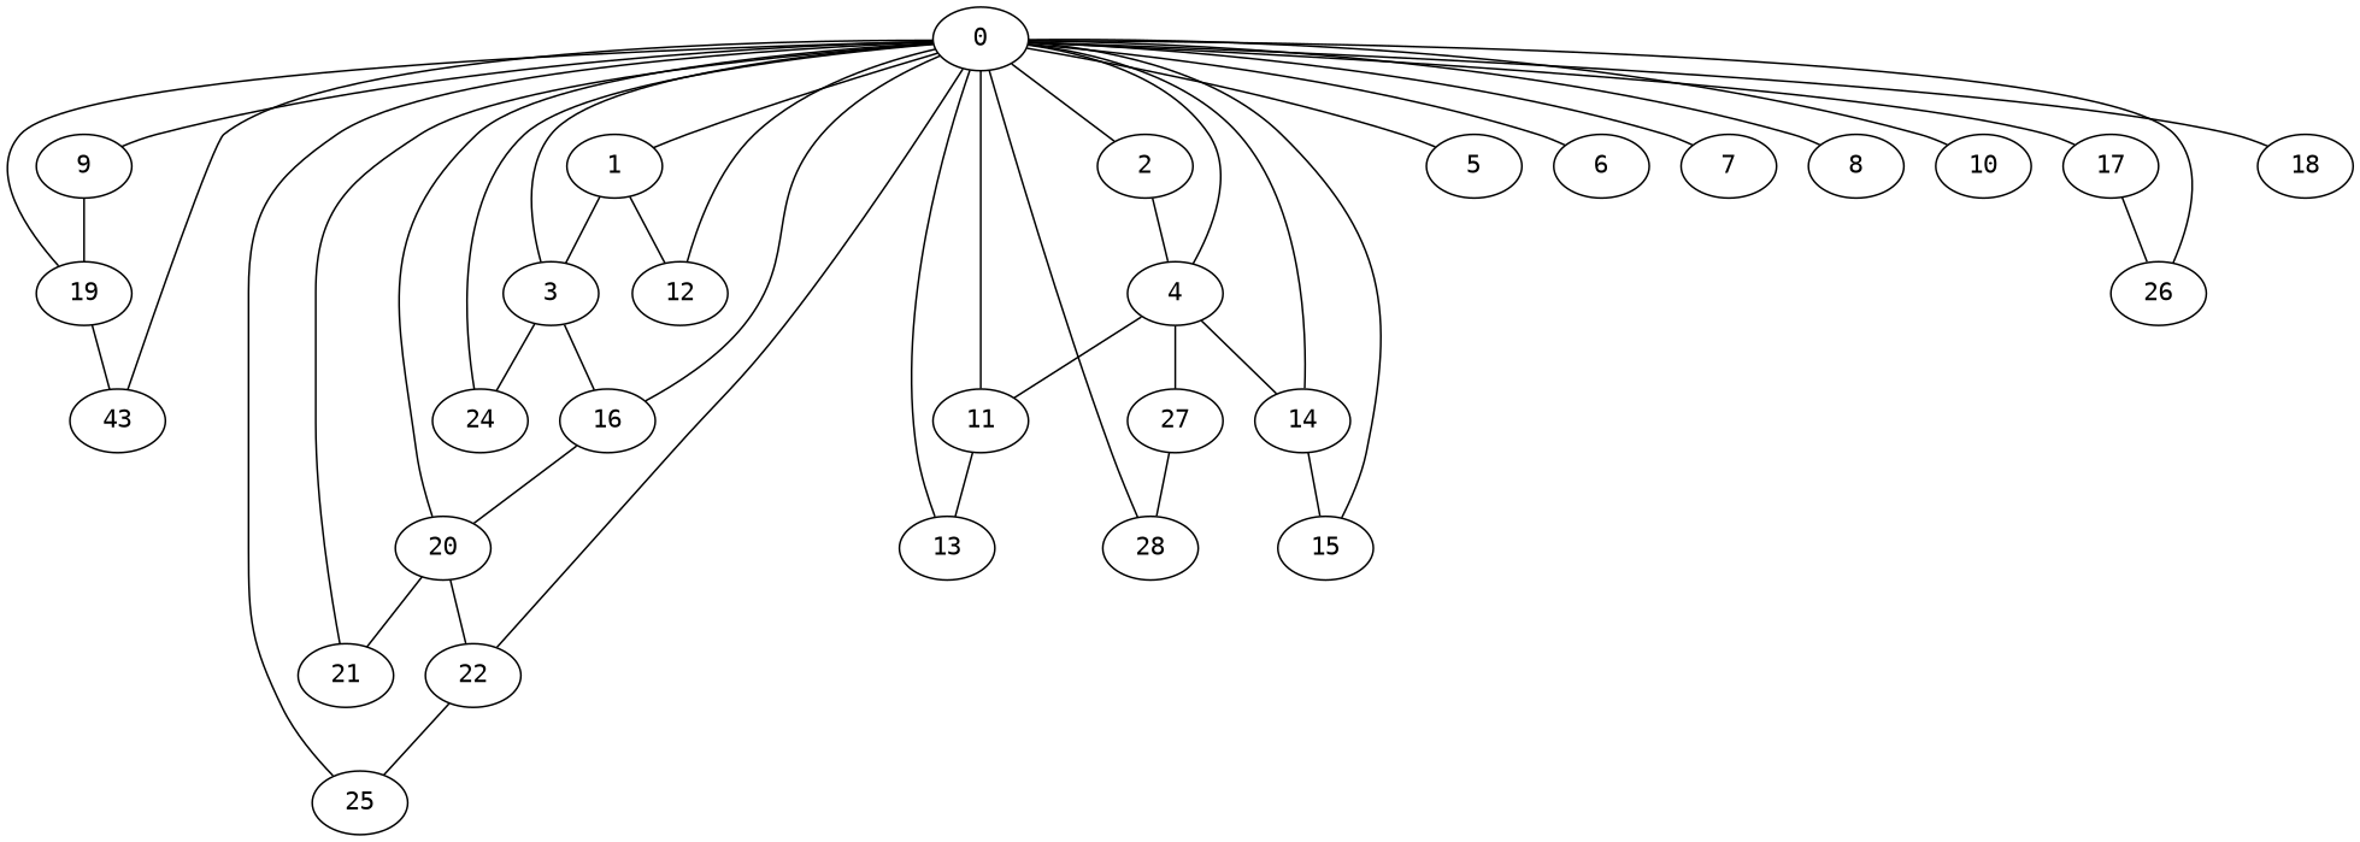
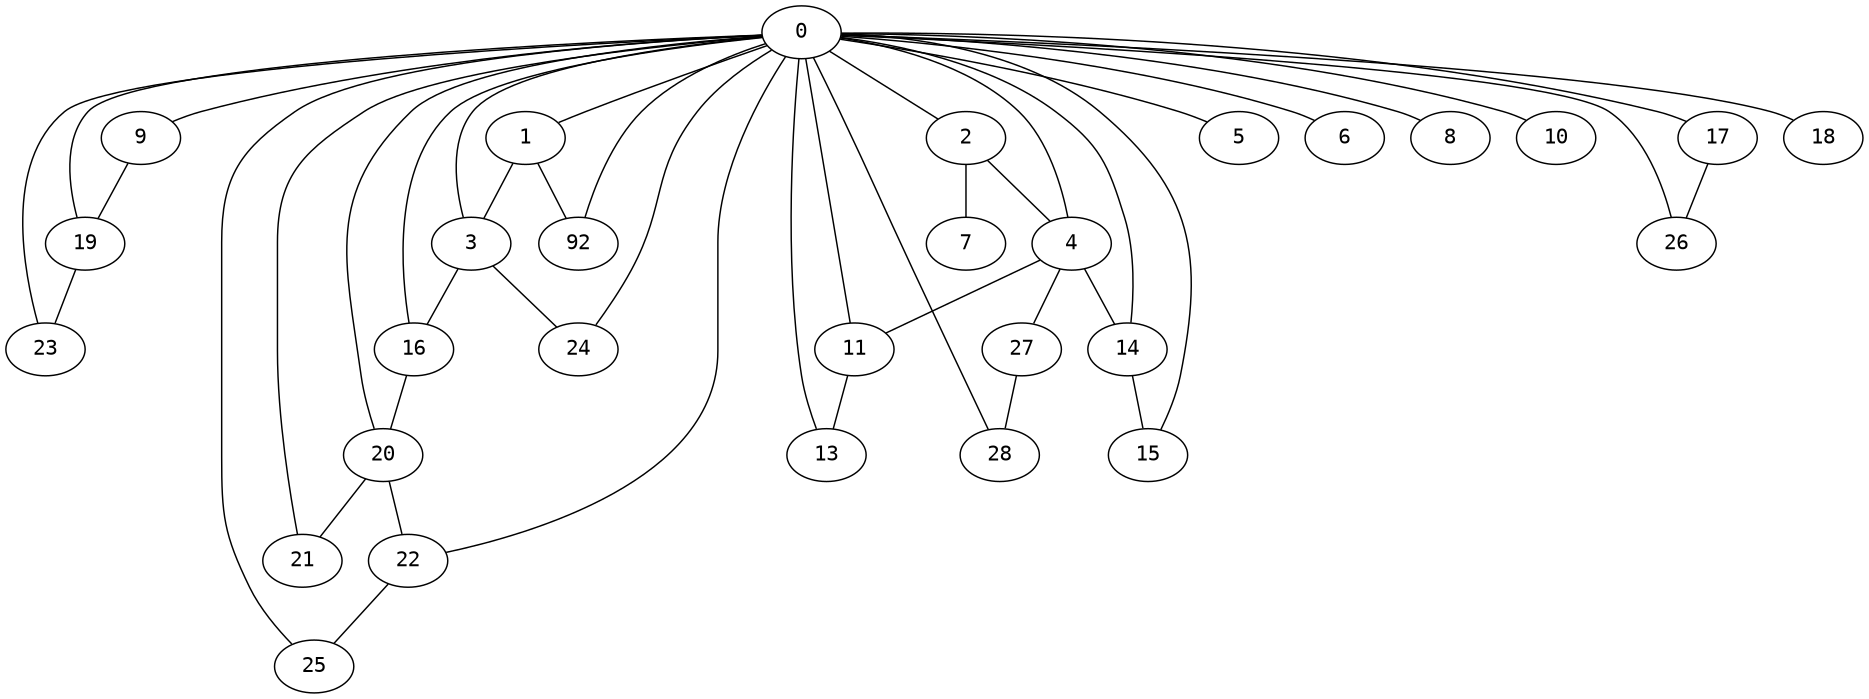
  graph {
    fontname="DejaVu Sans Mono"
    node [fontname="DejaVu Sans Mono"]
    edge [fontname="DejaVu Sans Mono"]
    0
    9
    1
    2
    3
    4
    5
    6
    7
    8
    10
    11
-   12
+   12 [label=92]
    13
    14
    16
    15
    17
    18
    19
    20
    21
    22
-   23 [label=43]
+   23
    24
    25
    26
    28
    27
    0 -- 9
    0 -- 1
    0 -- 2
    0 -- 3
    0 -- 4
    0 -- 5
    0 -- 6
-   0 -- 7
+   2 -- 7
    0 -- 8
    0 -- 10
    0 -- 11
    0 -- 12
    0 -- 13
    0 -- 14
    0 -- 16
    0 -- 15
    0 -- 17
    0 -- 18
    0 -- 19
    0 -- 20
    0 -- 21
    0 -- 22
    0 -- 23
    0 -- 24
    0 -- 25
    0 -- 26
    0 -- 28
    9 -- 19
    1 -- 3
    1 -- 12
    2 -- 4
    3 -- 16
    3 -- 24
    4 -- 11
    4 -- 14
    4 -- 27
    11 -- 13
    14 -- 15
    16 -- 20
    17 -- 26
    19 -- 23
    20 -- 21
    20 -- 22
    22 -- 25
    27 -- 28
  }
